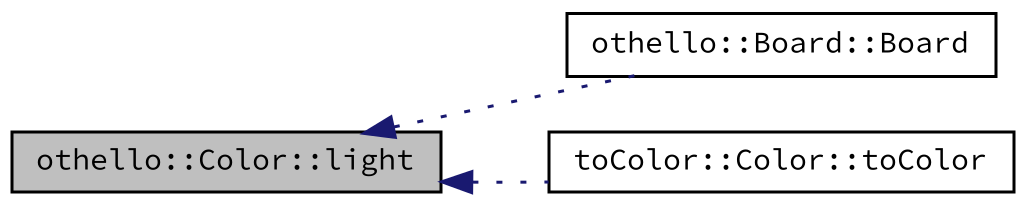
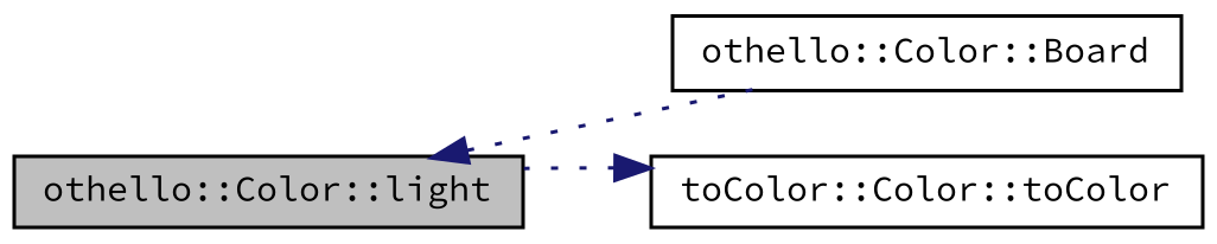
  digraph {
    fontname="Source Code Pro"
    rankdir=LR
    node [color=black fillcolor=white fontname="Source Code Pro" fontsize=10 shape=record style=filled]
    edge [color=midnightblue dir=back fontname="Source Code Pro" fontsize=10 labelfontname=Helvetica labelfontsize=10 style=dotted]
    n1 [fillcolor=grey75 fontcolor=black height=0.2 label="othello::Color::light" width=0.4]
-   n2 [height=0.2 label="othello::Board::Board" width=0.4]
+   n2 [height=0.2 label="othello::Color::Board" width=0.4]
    n3 [height=0.2 label="toColor::Color::toColor" width=0.4]
    n1 -> n2
-   n1 -> n3
+   n3 -> n1
  }
